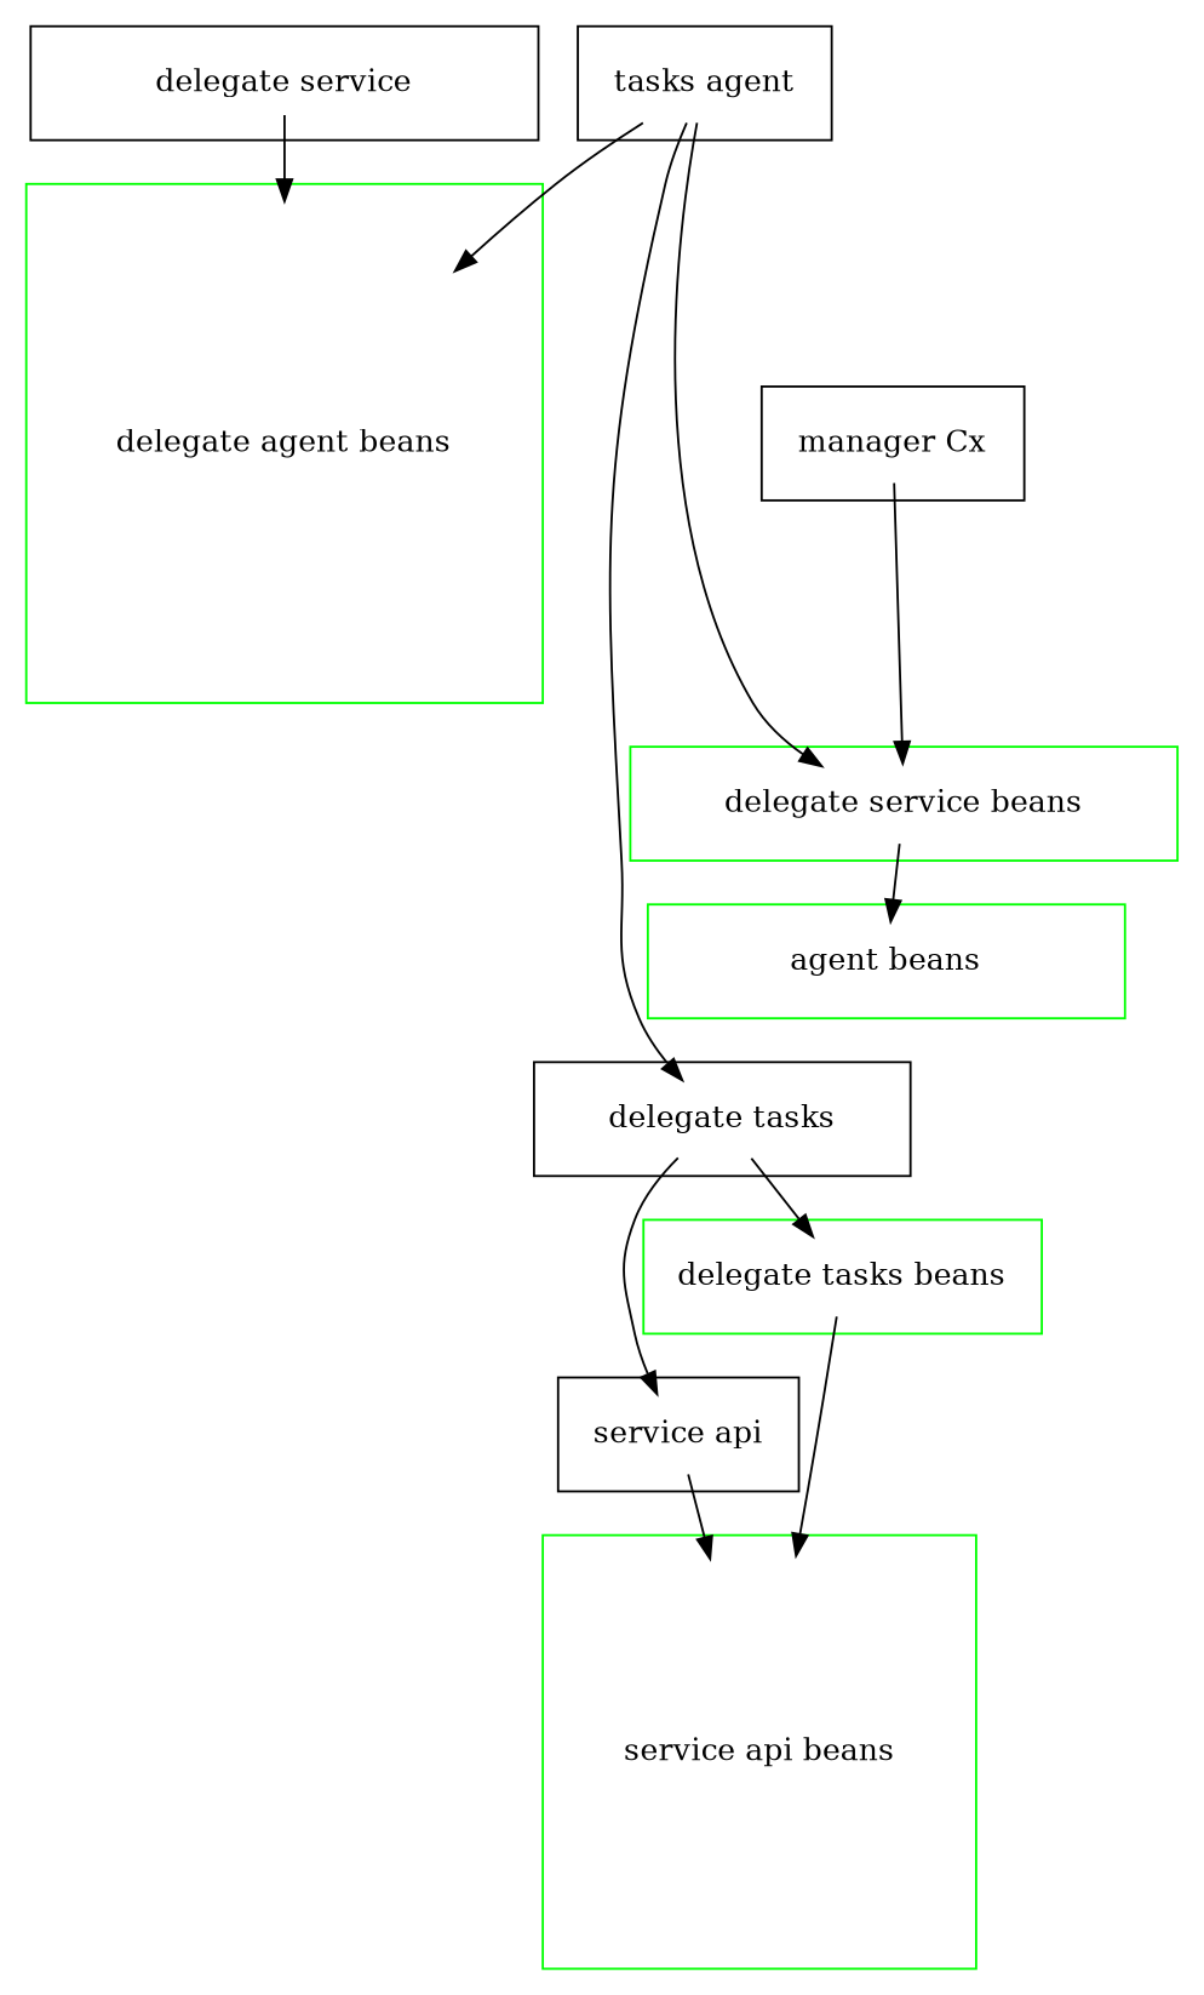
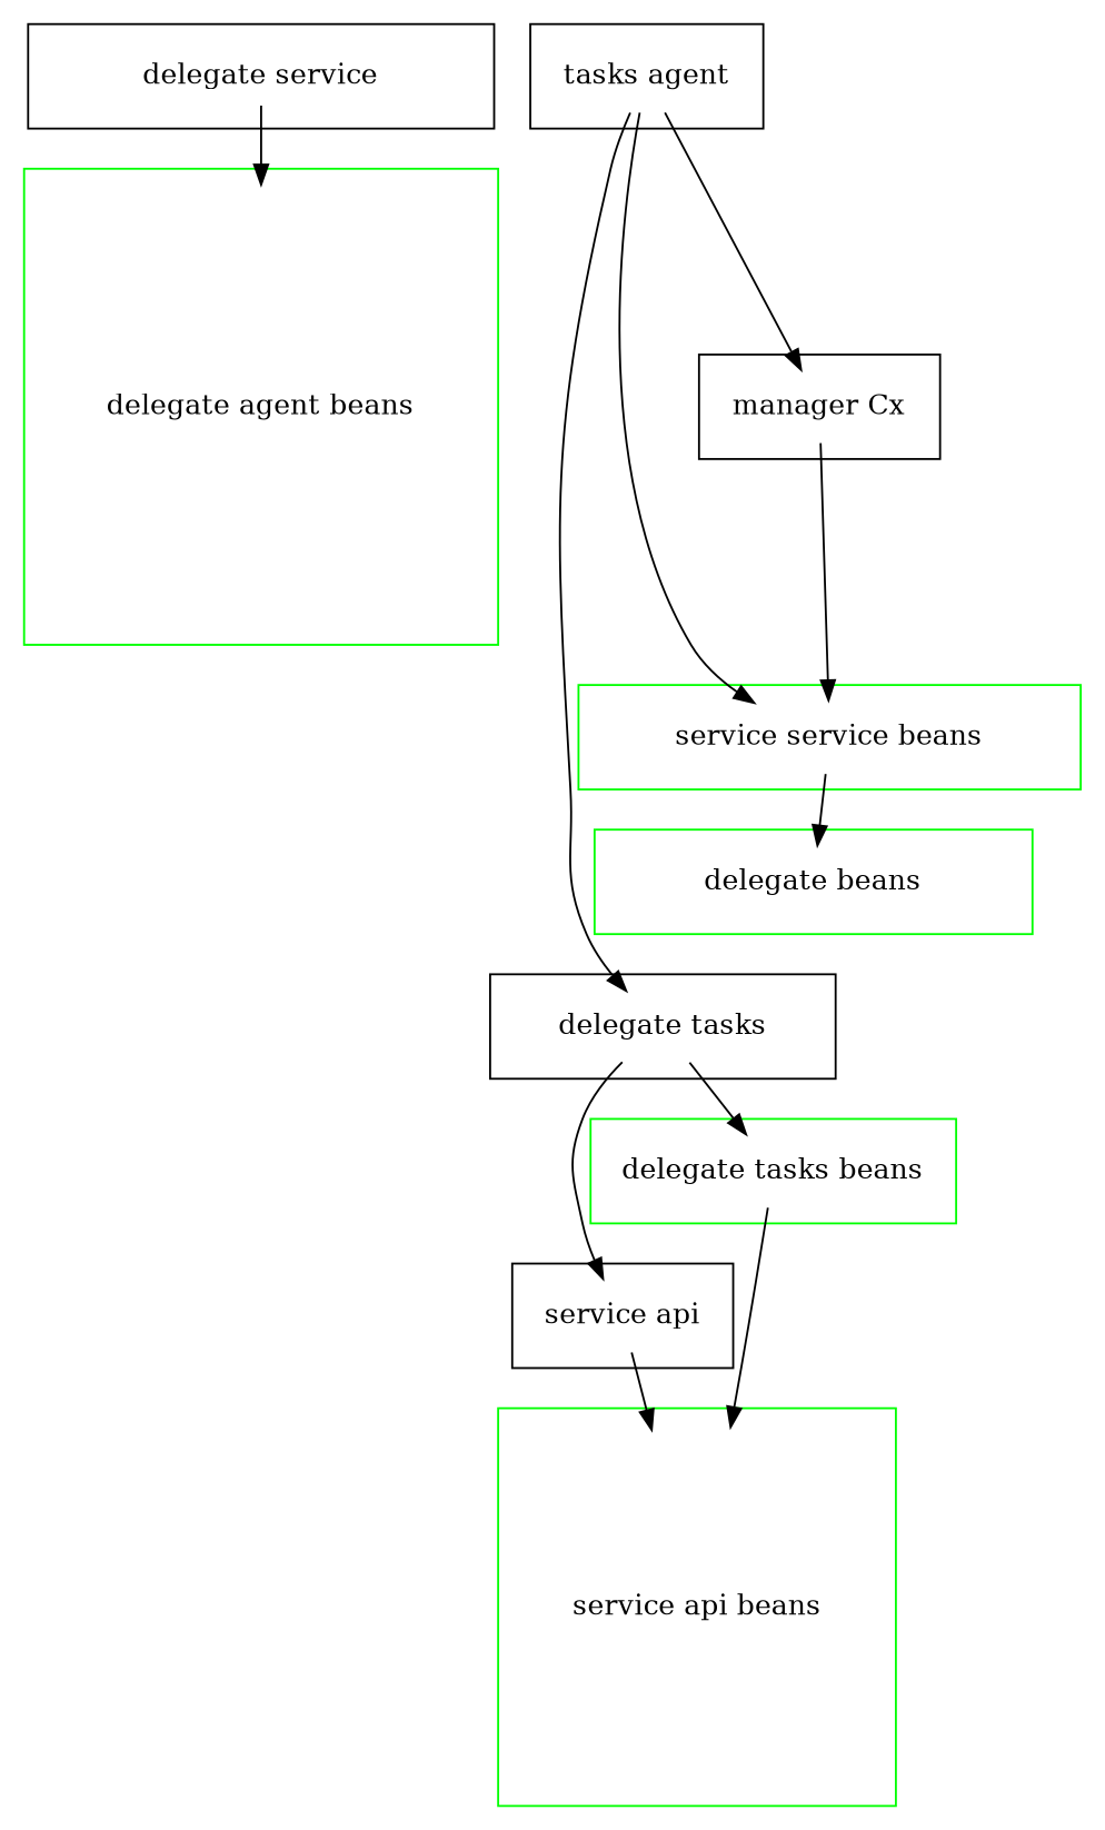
  digraph {
    compound=true
    node [color=white shape=box]
    n1 [label="service api"]
    n2 [label="service api beans" shape=circle]
    n3 [label="delegate tasks beans"]
    n4 [label="delegate tasks" shape=ellipse]
-   n5 [label="agent beans" shape=house]
+   n5 [label="delegate beans" shape=house]
    n6 [label="delegate agent beans" shape=circle]
    n7 [label="tasks agent"]
-   n8 [label="delegate service beans" shape=ellipse]
+   n8 [label="service service beans" shape=ellipse]
    n9 [label="delegate service" shape=house]
    n10 [label="manager Cx"]
    subgraph cluster_1 {
      n1
    }
    subgraph cluster_2 {
      color=green
      n2
    }
    subgraph cluster_3 {
      color=green
      n3
    }
    subgraph cluster_4 {
      n4
    }
    subgraph cluster_5 {
      color=green
      n5
    }
    subgraph cluster_6 {
      color=green
      n6
    }
    subgraph cluster_7 {
      n7
    }
    subgraph cluster_8 {
      color=green
      n8
    }
    subgraph cluster_9 {
      n9
    }
    subgraph cluster_10 {
      n10
    }
    n1 -> n2
    n3 -> n1 [style=invis]
    n3 -> n2
    n4 -> n1
    n4 -> n3
    n5 -> n4 [style=invis]
    n7 -> n4
-   n7 -> n6
+   n7 -> n10
    n7 -> n8
    n8 -> n5
    n9 -> n6
    n10 -> n8
  }
